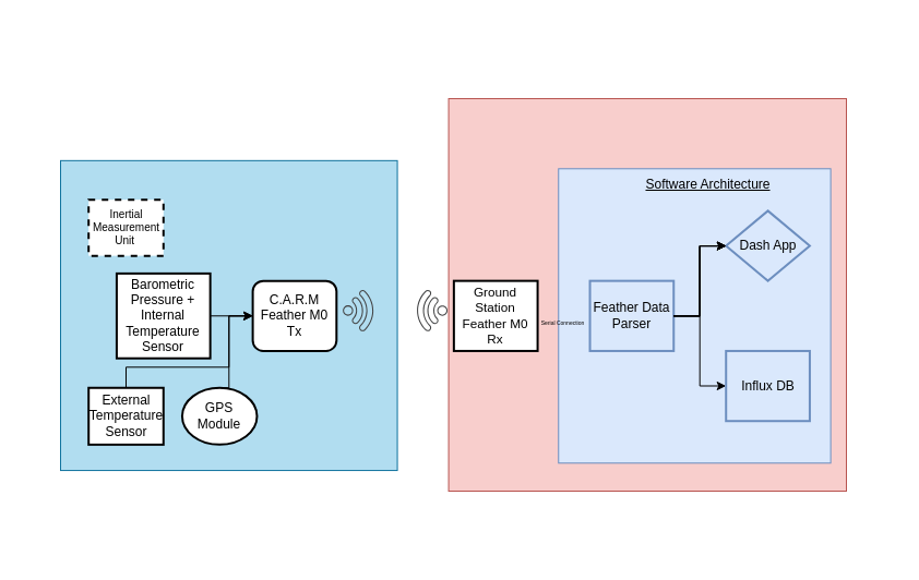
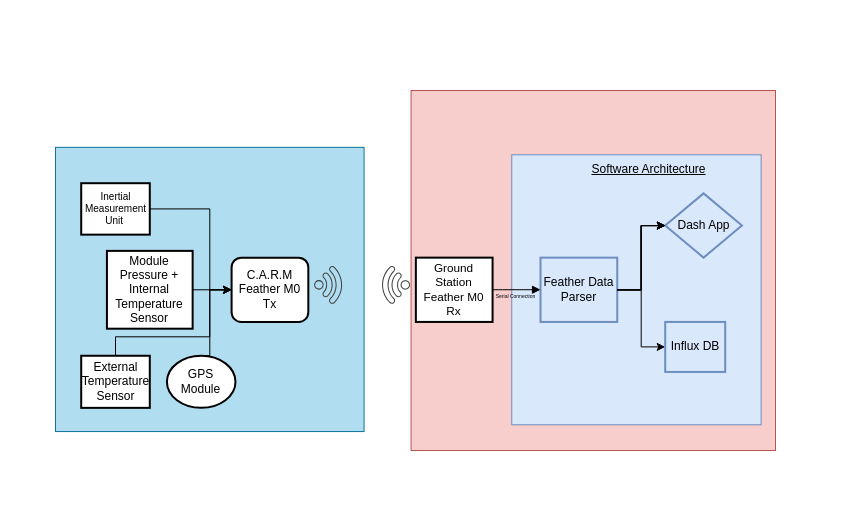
  <mxCell id="0" />
  <mxCell id="1" parent="0" />
  <mxCell id="2" value="" style="rounded=0;whiteSpace=wrap;html=1;strokeColor=none;" vertex="1" parent="1"><mxGeometry x="20" y="20" width="800" height="490" as="geometry" /></mxCell>
  <mxCell id="3" value="" style="rounded=0;whiteSpace=wrap;html=1;fillColor=#b1ddf0;strokeColor=#10739e;" vertex="1" parent="1"><mxGeometry x="55" y="146.842" width="308.571" height="284.211" as="geometry" /></mxCell>
  <mxCell id="4" value="" style="rounded=0;whiteSpace=wrap;html=1;fillColor=#f8cecc;strokeColor=#b85450;" vertex="1" parent="1"><mxGeometry x="410.564" y="90" width="364.436" height="360" as="geometry" /></mxCell>
  <mxCell id="5" value="" style="rounded=0;whiteSpace=wrap;html=1;fillColor=#dae8fc;strokeColor=#6c8ebf;" vertex="1" parent="1"><mxGeometry x="511.264" y="154.286" width="249.351" height="270.0" as="geometry" /></mxCell>
  <mxCell id="6" value="C.A.R.M Feather M0 Tx" style="whiteSpace=wrap;strokeWidth=2;rounded=1;" parent="1" vertex="1"><mxGeometry x="231.104" y="257.143" width="76.723" height="64.286" as="geometry" /></mxCell>
  <mxCell id="7" value="Ground Station Feather M0 Rx" style="whiteSpace=wrap;strokeWidth=2;fontSize=11.75;" parent="1" vertex="1"><mxGeometry x="415.36" y="257.143" width="76.723" height="64.286" as="geometry" /></mxCell>
  <mxCell id="8" value="Feather Data Parser" style="whiteSpace=wrap;strokeWidth=2;fillColor=#dae8fc;strokeColor=#6c8ebf;" parent="1" vertex="1"><mxGeometry x="540.035" y="257.143" width="76.723" height="64.286" as="geometry" /></mxCell>
  <mxCell id="9" value="Dash App" style="rhombus;whiteSpace=wrap;strokeWidth=2;fillColor=#dae8fc;strokeColor=#6c8ebf;" parent="1" vertex="1"><mxGeometry x="664.71" y="192.857" width="76.723" height="64.286" as="geometry" /></mxCell>
  <mxCell id="10" value="" style="edgeStyle=orthogonalEdgeStyle;rounded=0;orthogonalLoop=1;jettySize=auto;html=1;" edge="1" parent="1" source="8" target="9"><mxGeometry relative="1" as="geometry" /></mxCell>
  <mxCell id="11" value="" style="edgeStyle=orthogonalEdgeStyle;rounded=0;orthogonalLoop=1;jettySize=auto;html=1;" edge="1" parent="1" source="8" target="9"><mxGeometry relative="1" as="geometry" /></mxCell>
  <mxCell id="12" value="" style="edgeStyle=orthogonalEdgeStyle;rounded=0;orthogonalLoop=1;jettySize=auto;html=1;" edge="1" parent="1" source="8" target="9"><mxGeometry relative="1" as="geometry" /></mxCell>
  <mxCell id="13" value="" style="edgeStyle=orthogonalEdgeStyle;rounded=0;orthogonalLoop=1;jettySize=auto;html=1;" edge="1" parent="1" source="8" target="9"><mxGeometry relative="1" as="geometry" /></mxCell>
  <mxCell id="14" value="" style="edgeStyle=orthogonalEdgeStyle;rounded=0;orthogonalLoop=1;jettySize=auto;html=1;" edge="1" parent="1" source="8" target="9"><mxGeometry relative="1" as="geometry" /></mxCell>
+ <mxCell id="15" value="" style="curved=1;startArrow=none;endArrow=block;exitX=0.992;exitY=0.499;entryX=0.005;entryY=0.499;" parent="1" source="7" target="8" edge="1"><mxGeometry relative="1" as="geometry"><Array as="points" /></mxGeometry></mxCell>
  <mxCell id="16" value="" style="sketch=0;pointerEvents=1;shadow=0;dashed=0;html=1;strokeColor=none;fillColor=#434445;aspect=fixed;labelPosition=center;verticalLabelPosition=bottom;verticalAlign=top;align=center;outlineConnect=0;shape=mxgraph.vvd.wi_fi;rotation=45;" vertex="1" parent="1"><mxGeometry x="317.418" y="270" width="28.771" height="28.771" as="geometry" /></mxCell>
  <mxCell id="17" value="" style="sketch=0;pointerEvents=1;shadow=0;dashed=0;html=1;strokeColor=none;fillColor=#434445;aspect=fixed;labelPosition=center;verticalLabelPosition=bottom;verticalAlign=top;align=center;outlineConnect=0;shape=mxgraph.vvd.wi_fi;rotation=45;flipV=1;flipH=1;" vertex="1" parent="1"><mxGeometry x="376.998" y="270" width="28.771" height="28.771" as="geometry" /></mxCell>
  <mxCell id="18" value="" style="edgeStyle=orthogonalEdgeStyle;rounded=0;orthogonalLoop=1;jettySize=auto;html=1;exitX=1;exitY=0.5;exitDx=0;exitDy=0;" edge="1" parent="1" target="19" source="8"><mxGeometry relative="1" as="geometry"><mxPoint x="608.127" y="392.143" as="sourcePoint" /></mxGeometry></mxCell>
- <mxCell id="19" value="Influx DB" style="whiteSpace=wrap;strokeWidth=2;fillColor=#dae8fc;strokeColor=#6c8ebf;" vertex="1" parent="1"><mxGeometry x="664.71" y="321.429" width="76.723" height="64.286" as="geometry" /></mxCell>
+ <mxCell id="19" value="Influx DB" style="whiteSpace=wrap;strokeWidth=2;fillColor=#dae8fc;strokeColor=#6c8ebf;" vertex="1" parent="1"><mxGeometry x="664.71" y="321.429" width="60" height="50" as="geometry" /></mxCell>
  <mxCell id="20" value="Software Architecture" style="text;html=1;align=center;verticalAlign=middle;resizable=0;points=[];autosize=1;strokeColor=none;fillColor=none;fontStyle=4" vertex="1" parent="1"><mxGeometry x="577.858" y="154.286" width="140" height="30" as="geometry" /></mxCell>
  <mxCell id="21" style="edgeStyle=orthogonalEdgeStyle;rounded=0;orthogonalLoop=1;jettySize=auto;html=1;exitX=0.5;exitY=0;exitDx=0;exitDy=0;entryX=0;entryY=0.5;entryDx=0;entryDy=0;" edge="1" parent="1" source="22" target="6"><mxGeometry relative="1" as="geometry"><Array as="points"><mxPoint x="115" y="336.316" /><mxPoint x="209.286" y="336.316" /><mxPoint x="209.286" y="288.947" /></Array></mxGeometry></mxCell>
  <mxCell id="22" value="External Temperature Sensor" style="whiteSpace=wrap;strokeWidth=2;" vertex="1" parent="1"><mxGeometry x="80.714" y="355.263" width="68.571" height="52.105" as="geometry" /></mxCell>
- <mxCell id="24" value="Inertial Measurement Unit " style="whiteSpace=wrap;strokeWidth=2;fontSize=10;dashed=1;" vertex="1" parent="1"><mxGeometry x="80.714" y="182.709" width="68.571" height="51.433" as="geometry" /></mxCell>
+ <mxCell id="23" style="edgeStyle=orthogonalEdgeStyle;rounded=0;orthogonalLoop=1;jettySize=auto;html=1;exitX=1;exitY=0.5;exitDx=0;exitDy=0;entryX=0;entryY=0.5;entryDx=0;entryDy=0;" edge="1" parent="1" source="24" target="6"><mxGeometry relative="1" as="geometry"><Array as="points"><mxPoint x="209.286" y="208.421" /><mxPoint x="209.286" y="288.947" /></Array></mxGeometry></mxCell>
+ <mxCell id="24" value="Inertial Measurement Unit " style="whiteSpace=wrap;strokeWidth=2;fontSize=10;" vertex="1" parent="1"><mxGeometry x="80.714" y="182.709" width="68.571" height="51.433" as="geometry" /></mxCell>
  <mxCell id="25" value="&lt;font style=&quot;font-size: 5px;&quot;&gt;Serial Connection&lt;/font&gt;" style="text;html=1;align=center;verticalAlign=middle;resizable=0;points=[];autosize=1;strokeColor=none;fillColor=none;fontSize=5;" vertex="1" parent="1"><mxGeometry x="485.003" y="285.158" width="60" height="20" as="geometry" /></mxCell>
  <mxCell id="26" style="edgeStyle=orthogonalEdgeStyle;rounded=0;orthogonalLoop=1;jettySize=auto;html=1;exitX=1;exitY=0.5;exitDx=0;exitDy=0;entryX=0;entryY=0.5;entryDx=0;entryDy=0;" edge="1" parent="1" source="27" target="6"><mxGeometry relative="1" as="geometry" /></mxCell>
- <mxCell id="27" value="Barometric Pressure + Internal Temperature Sensor" style="whiteSpace=wrap;strokeWidth=2;" vertex="1" parent="1"><mxGeometry x="106.429" y="250.38" width="85.714" height="77.817" as="geometry" /></mxCell>
+ <mxCell id="27" value="Module Pressure + Internal Temperature Sensor" style="whiteSpace=wrap;strokeWidth=2;" vertex="1" parent="1"><mxGeometry x="106.429" y="250.38" width="85.714" height="77.817" as="geometry" /></mxCell>
  <mxCell id="28" style="edgeStyle=orthogonalEdgeStyle;rounded=0;orthogonalLoop=1;jettySize=auto;html=1;exitX=0.5;exitY=0;exitDx=0;exitDy=0;entryX=0;entryY=0.5;entryDx=0;entryDy=0;" edge="1" parent="1" source="29" target="6"><mxGeometry relative="1" as="geometry"><Array as="points"><mxPoint x="209.286" y="355.263" /><mxPoint x="209.286" y="288.947" /></Array></mxGeometry></mxCell>
  <mxCell id="29" value="GPS Module" style="ellipse;whiteSpace=wrap;strokeWidth=2;" vertex="1" parent="1"><mxGeometry x="166.429" y="355.263" width="68.571" height="52.105" as="geometry" /></mxCell>
